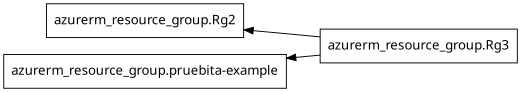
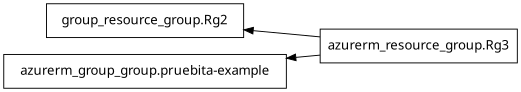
  digraph {
    rankdir=RL
    node [fontname="sans-serif" shape=rect]
-   n1 [label="azurerm_resource_group.Rg2"]
-   n2 [label="azurerm_resource_group.pruebita-example"]
+   n1 [label="group_resource_group.Rg2"]
+   n2 [label="azurerm_group_group.pruebita-example"]
    n3 [label="azurerm_resource_group.Rg3"]
    n3 -> n1
    n3 -> n2
  }
